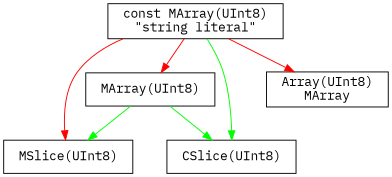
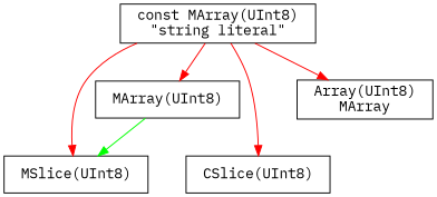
  digraph {
    fontname="IBM Plex Mono"
    node [fontname="IBM Plex Mono" shape=box]
    edge [color=red fontname="IBM Plex Mono"]
    n1 [label=< const MArray(UInt8) <br/> "string literal" >]
    n2 [label=< MArray(UInt8) >]
    n3 [label=< MSlice(UInt8) >]
    n4 [label=< CSlice(UInt8) >]
    n5 [label=< Array(UInt8) <br/> MArray >]
    n1 -> n2
    n1 -> n3
-   n1 -> n4 [color=green]
+   n1 -> n4
    n1 -> n5
    n2 -> n3 [color=green]
-   n2 -> n4 [color=green]
  }
